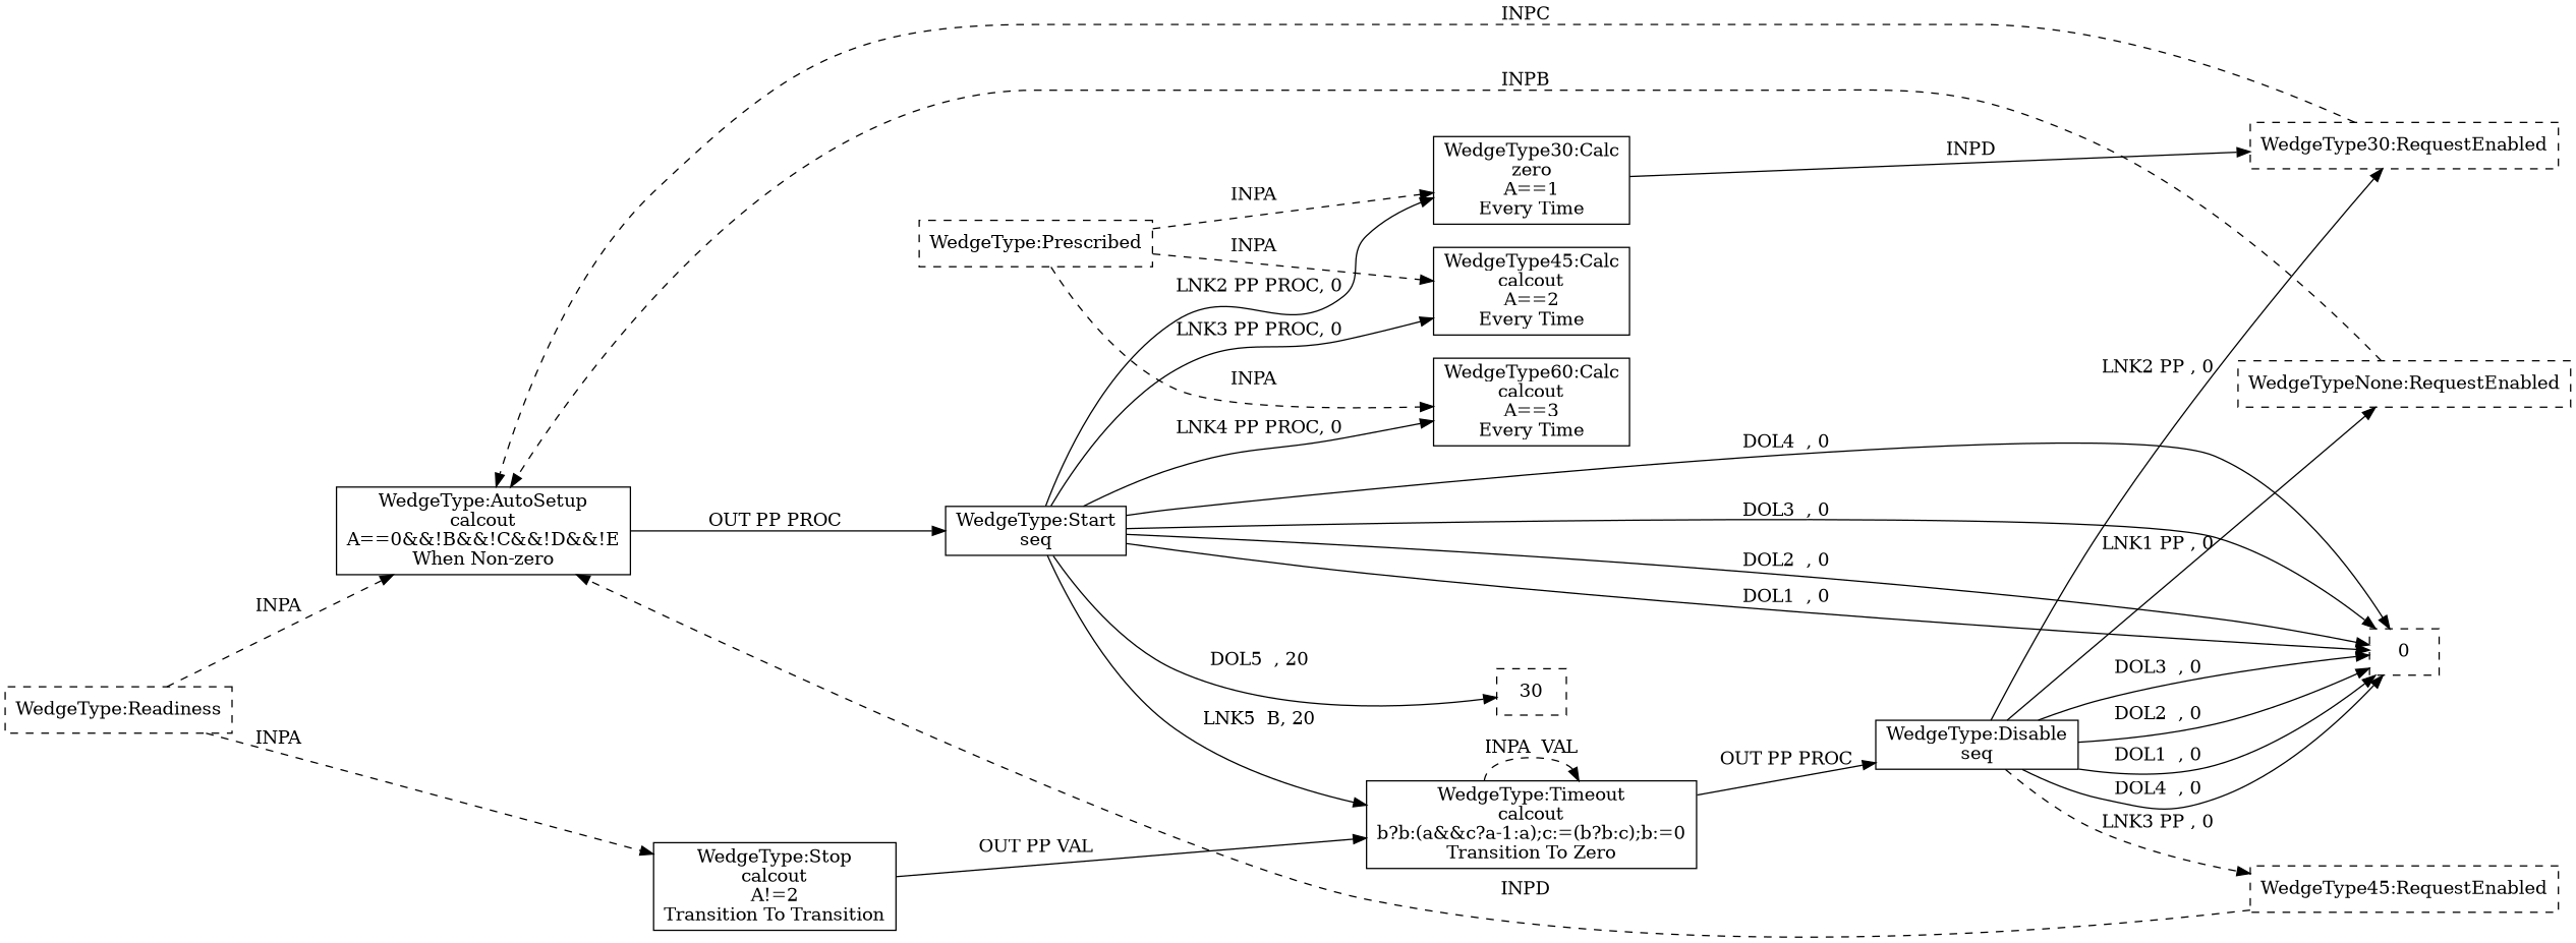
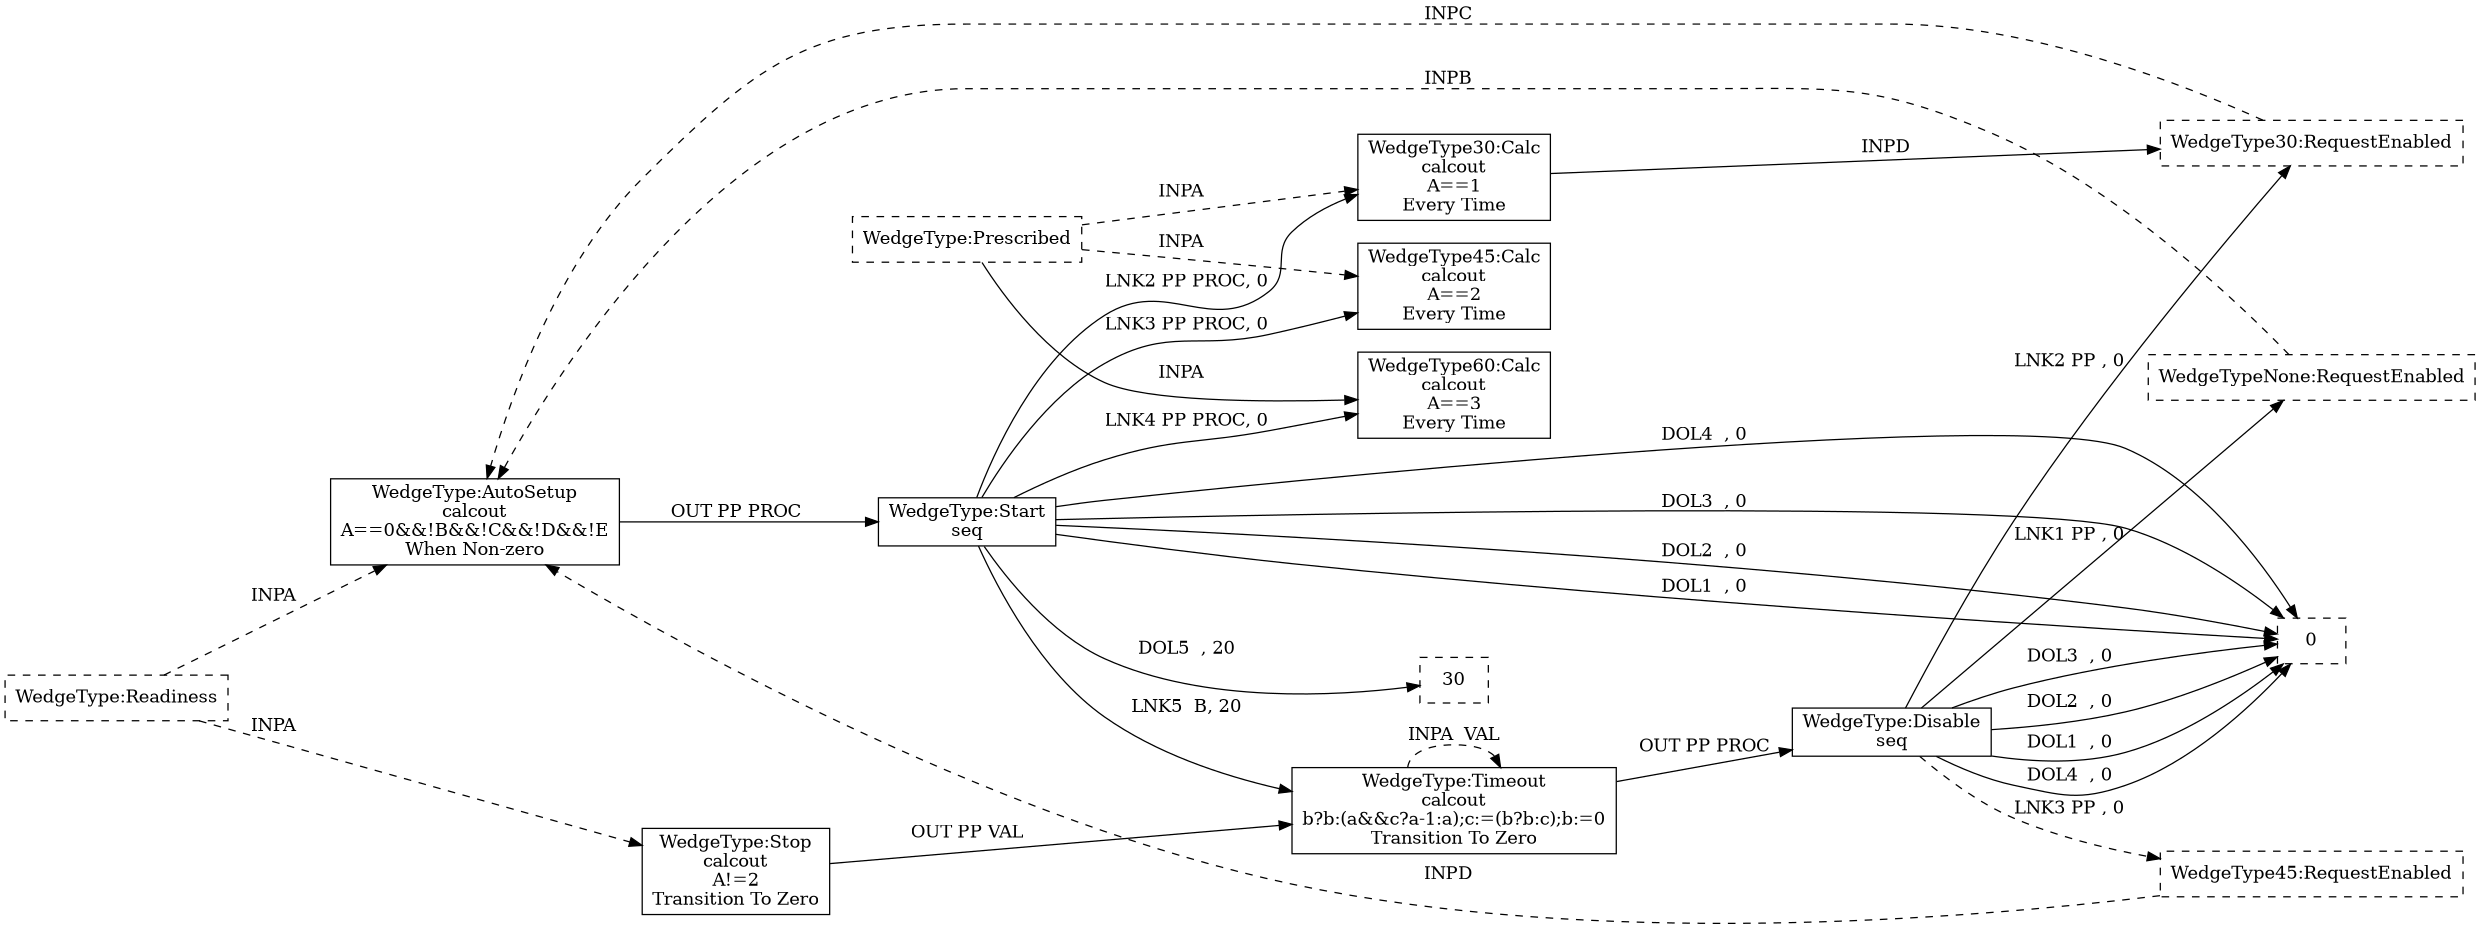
  digraph {
    rankdir=LR
    node [shape=box]
    edge [style=solid]
    n1 [label="WedgeType:AutoSetup\ncalcout\nA==0&&!B&&!C&&!D&&!E\nWhen Non-zero"]
    n2 [label="WedgeType:Start\nseq"]
    n3 [label="WedgeType:Timeout\ncalcout\nb?b:(a&&c?a-1:a);c:=(b?b:c);b:=0\nTransition To Zero"]
    n4 [label="WedgeType60:Calc\ncalcout\nA==3\nEvery Time"]
    n5 [label="WedgeType45:Calc\ncalcout\nA==2\nEvery Time"]
-   n6 [label="WedgeType30:Calc\nzero\nA==1\nEvery Time"]
+   n6 [label="WedgeType30:Calc\ncalcout\nA==1\nEvery Time"]
    0 [style=dashed]
    n8 [label=30 style=dashed]
    "WedgeType30:RequestEnabled" [style=dashed]
    "WedgeTypeNone:RequestEnabled" [style=dashed]
    "WedgeType45:RequestEnabled" [style=dashed]
    "WedgeType:Readiness" [style=dashed]
-   n13 [label="WedgeType:Stop\ncalcout\nA!=2\nTransition To Transition"]
+   n13 [label="WedgeType:Stop\ncalcout\nA!=2\nTransition To Zero"]
    n14 [label="WedgeType:Disable\nseq"]
    "WedgeType:Prescribed" [style=dashed]
    n1 -> n2 [label="OUT PP PROC"]
    n2 -> n3 [label="LNK5  B, 20"]
    n2 -> n4 [label="LNK4 PP PROC, 0"]
    n2 -> n5 [label="LNK3 PP PROC, 0"]
    n2 -> n6 [label="LNK2 PP PROC, 0"]
    n2 -> 0 [label="DOL3  , 0"]
    n2 -> 0 [label="DOL2  , 0"]
    n2 -> 0 [label="DOL1  , 0"]
    n2 -> 0 [label="DOL4  , 0"]
    n2 -> n8 [label="DOL5  , 20"]
    n3 -> n3 [label="INPA  VAL" style=dashed]
    n3 -> n14 [label="OUT PP PROC"]
    n6 -> "WedgeType30:RequestEnabled" [label="INPD  "]
    "WedgeType30:RequestEnabled" -> n1 [label="INPC  " style=dashed]
    "WedgeTypeNone:RequestEnabled" -> n1 [label="INPB  " style=dashed]
    "WedgeType45:RequestEnabled" -> n1 [label="INPD  " style=dashed]
    "WedgeType:Readiness" -> n1 [label="INPA  " style=dashed]
    "WedgeType:Readiness" -> n13 [label="INPA  " style=dashed]
    n13 -> n3 [label="OUT PP VAL"]
    n14 -> 0 [label="DOL3  , 0"]
    n14 -> 0 [label="DOL2  , 0"]
    n14 -> 0 [label="DOL1  , 0"]
    n14 -> 0 [label="DOL4  , 0"]
    n14 -> "WedgeType30:RequestEnabled" [label="LNK2 PP , 0"]
    n14 -> "WedgeTypeNone:RequestEnabled" [label="LNK1 PP , 0"]
    n14 -> "WedgeType45:RequestEnabled" [label="LNK3 PP , 0" style=dashed]
-   "WedgeType:Prescribed" -> n4 [label="INPA  " style=dashed]
+   "WedgeType:Prescribed" -> n4 [label="INPA  "]
    "WedgeType:Prescribed" -> n5 [label="INPA  " style=dashed]
    "WedgeType:Prescribed" -> n6 [label="INPA  " style=dashed]
  }
